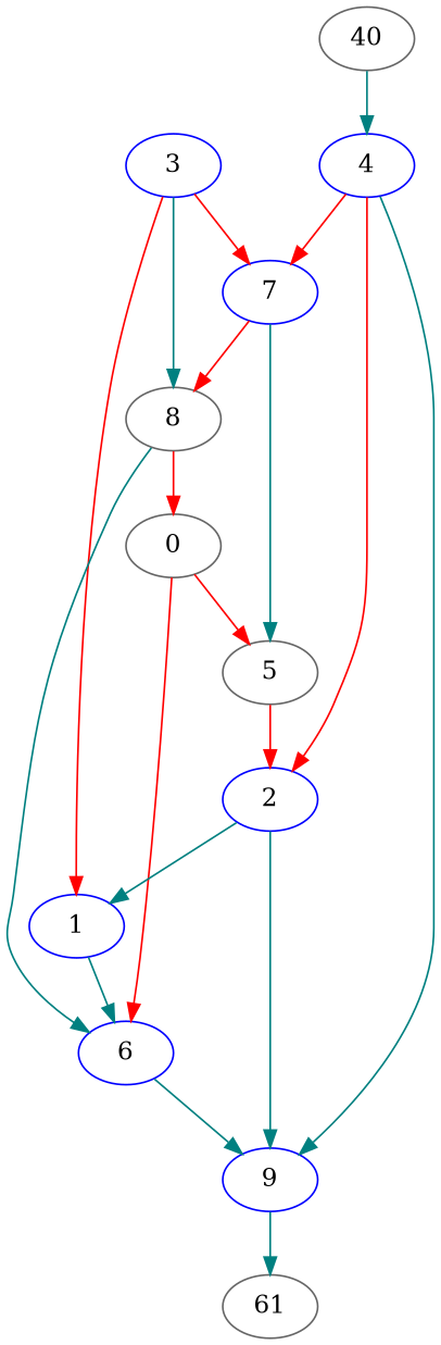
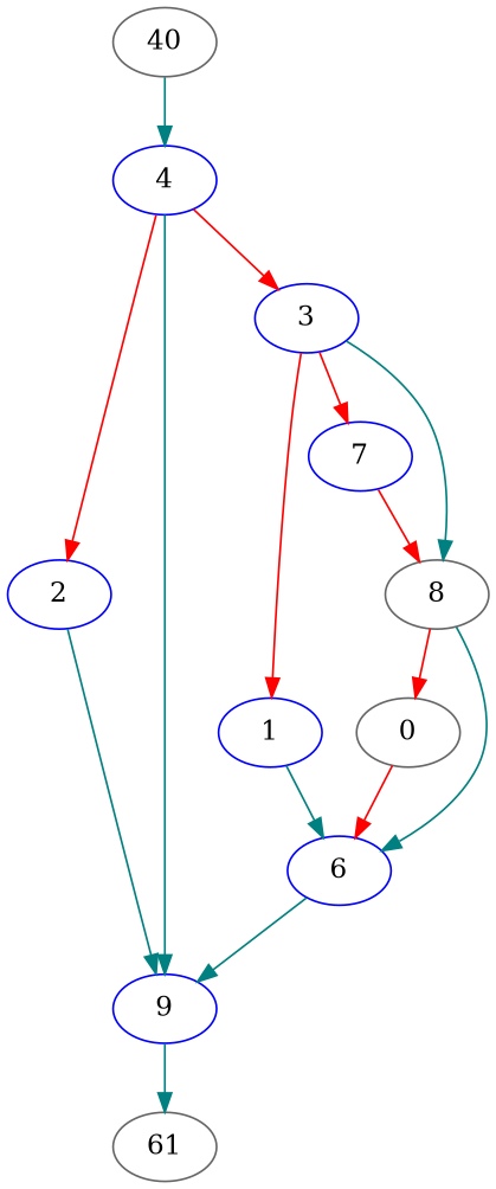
  digraph {
    node [color=blue]
    edge [color=teal]
    0 [color=gray40]
-   5 [color=gray40]
    6
    2
    9
    1
    n7 [color=gray40 label=61]
    3
    7
    8 [color=gray40]
    4
    n12 [color=gray40 label=40]
-   0 -> 5 [color=red]
    0 -> 6 [color=red]
-   5 -> 2 [color=red]
    6 -> 9
    2 -> 9
-   2 -> 1
    9 -> n7
    1 -> 6
    3 -> 1 [color=red]
    3 -> 7 [color=red]
    3 -> 8
-   7 -> 5
    7 -> 8 [color=red]
    8 -> 0 [color=red]
    8 -> 6
    4 -> 2 [color=red]
    4 -> 9
-   4 -> 7 [color=red]
+   4 -> 3 [color=red]
    n12 -> 4
  }
